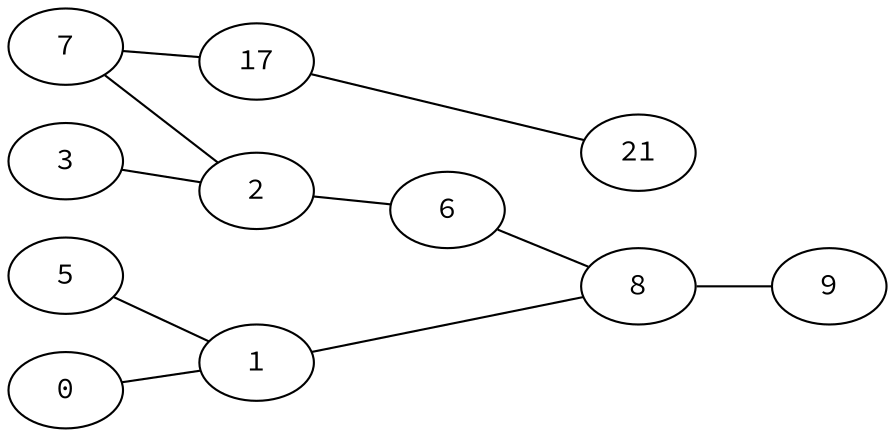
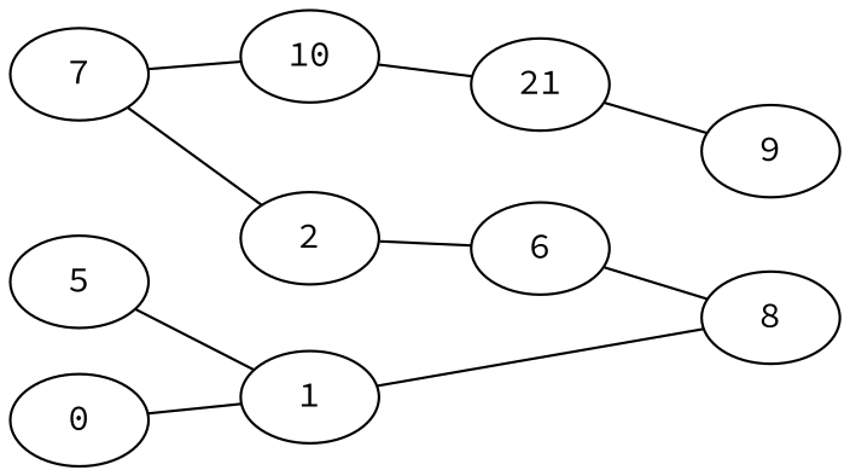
  strict graph {
    fontname="Source Code Pro"
    rankdir=LR
    node [fontname="Source Code Pro" weight=0]
    edge [fontname="Source Code Pro" weight=0]
    7
-   10 [label=17]
+   10
    2
    6
    8
    n6 [label=21]
    9
    5
    1
    0
-   3
    7 -- 10
    7 -- 2
    10 -- n6
    2 -- 6
    6 -- 8
-   8 -- 9
+   n6 -- 9
    5 -- 1
    1 -- 8
    0 -- 1
-   3 -- 2
  }
